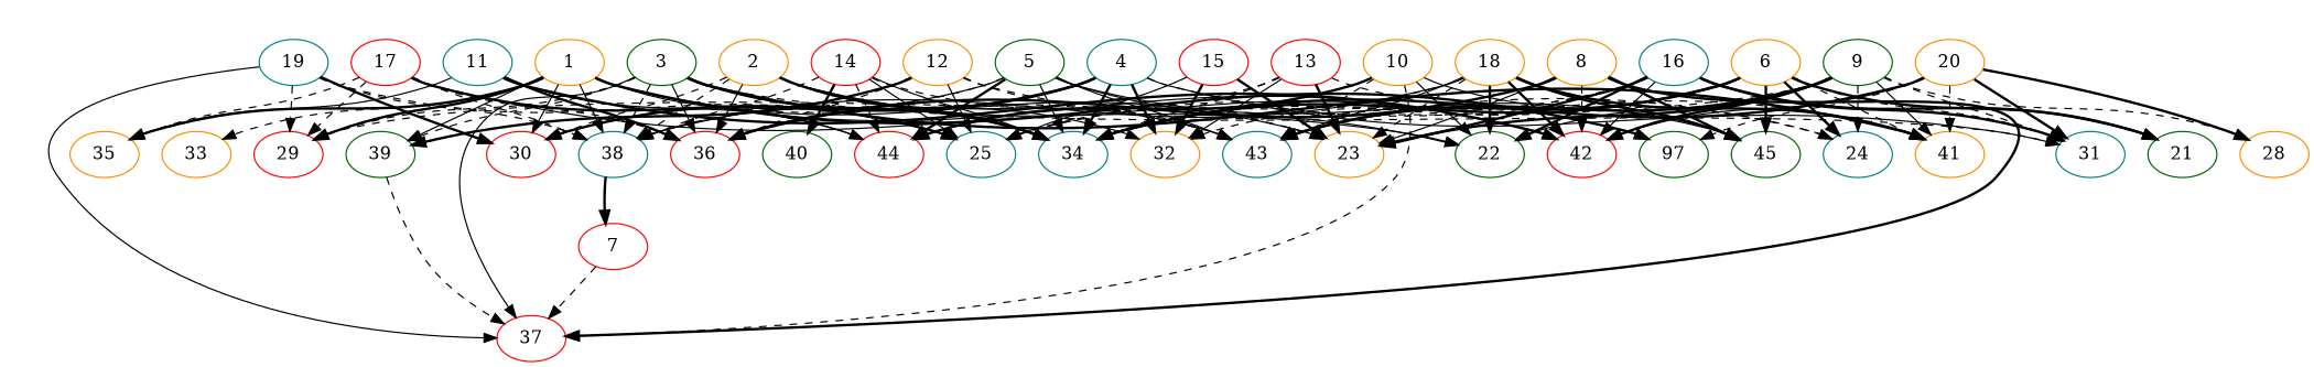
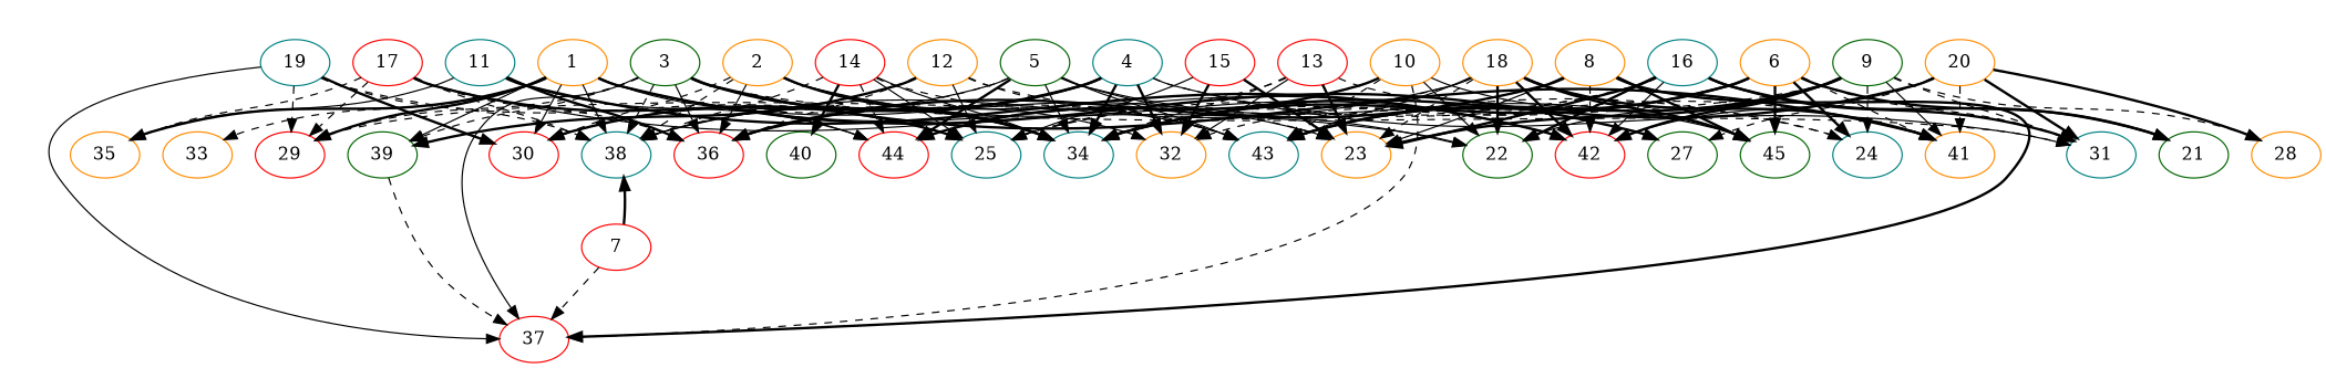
  digraph {
    node [alpha=0.14 color=darkorange]
    edge [style=dashed]
    1 [alpha=0.00 expect_size=29471744]
    23 [alpha=0.10 expect_size=5261312]
-   27 [alpha=0.13 color=darkgreen expect_size=44491776 label=97]
+   27 [alpha=0.13 color=darkgreen expect_size=44491776]
    29 [color=red expect_size=31300608]
    30 [color=red expect_size=19828736]
    33 [alpha=0.17 expect_size=17440768]
    34 [color=teal expect_size=41849856]
    35 [alpha=0.17 expect_size=11346944]
    38 [color=teal expect_size=52155392]
    39 [alpha=0.19 color=darkgreen expect_size=33750016]
    42 [alpha=0.10 color=red expect_size=22553600]
    43 [alpha=0.11 color=teal expect_size=5383168]
    44 [alpha=0.01 color=red expect_size=45674496]
    37 [alpha=0.09 color=red expect_size=21798912]
    2 [alpha=0.07 expect_size=49093632]
    36 [alpha=0.18 color=red expect_size=21196800]
    3 [color=darkgreen expect_size=47175680]
    31 [alpha=0.07 color=teal expect_size=49321984]
    32 [alpha=0.13 expect_size=49637376]
    41 [alpha=0.08 expect_size=52332544]
    4 [alpha=0.12 color=teal expect_size=35279872]
    5 [color=darkgreen expect_size=6135808]
    22 [alpha=0.06 color=darkgreen expect_size=8045568]
    45 [alpha=0.01 color=darkgreen expect_size=32282624]
    6 [alpha=0.11 expect_size=50014208]
    21 [alpha=0.00 color=darkgreen expect_size=31819776]
    24 [alpha=0.07 color=teal expect_size=26868736]
    25 [alpha=0.04 color=teal expect_size=26524672]
    7 [alpha=0.04 color=red expect_size=44242944]
    8 [alpha=0.06 expect_size=21100544]
    9 [alpha=0.04 color=darkgreen expect_size=9994240]
    28 [alpha=0.12 expect_size=37456896]
    10 [alpha=0.07 expect_size=51104768]
    11 [alpha=0.10 color=teal expect_size=34170880]
    12 [alpha=0.19 expect_size=34256896]
    13 [alpha=0.09 color=red expect_size=50093056]
    14 [alpha=0.20 color=red expect_size=35655680]
    40 [alpha=0.08 color=darkgreen expect_size=18522112]
    15 [alpha=0.00 color=red expect_size=17057792]
    16 [alpha=0.07 color=teal expect_size=50065408]
    17 [alpha=0.17 color=red expect_size=29219840]
    18 [alpha=0.17 expect_size=37739520]
    19 [alpha=0.15 color=teal expect_size=52042752]
    20 [alpha=0.13 expect_size=14150656]
    1 -> 23 [style=solid]
    1 -> 27 [style=bold]
    1 -> 29 [style=bold]
    1 -> 30 [style=solid]
    1 -> 33
    1 -> 34 [style=solid]
    1 -> 35 [style=bold]
    1 -> 38 [style=solid]
    1 -> 39 [style=solid]
    1 -> 42 [style=solid]
    1 -> 43
    1 -> 44 [style=solid]
    39 -> 37
    2 -> 30
    2 -> 34 [style=bold]
    2 -> 38
    2 -> 42 [style=solid]
    2 -> 43 [style=solid]
    2 -> 36 [style=solid]
    3 -> 29
    3 -> 34 [style=bold]
    3 -> 38
    3 -> 39
    3 -> 37 [style=solid]
    3 -> 36 [style=solid]
    3 -> 31
    3 -> 32 [style=solid]
    3 -> 41 [style=bold]
    4 -> 30 [style=bold]
    4 -> 34 [style=bold]
    4 -> 38 [style=solid]
    4 -> 36 [style=bold]
    4 -> 31 [style=solid]
    4 -> 32 [style=bold]
    4 -> 41
    5 -> 30 [style=solid]
    5 -> 34 [style=solid]
    5 -> 38
    5 -> 43 [style=solid]
    5 -> 44 [style=bold]
    5 -> 22 [style=solid]
    5 -> 45 [style=solid]
    6 -> 34 [style=bold]
    6 -> 43 [style=bold]
    6 -> 31
    6 -> 41
    6 -> 45 [style=bold]
    6 -> 21 [style=bold]
    6 -> 24 [style=bold]
    6 -> 25
-   38 -> 7 [style=bold]
+   7 -> 38 [style=bold]
    7 -> 37
    8 -> 23 [style=solid]
    8 -> 42
    8 -> 37 [style=bold]
    8 -> 36 [style=bold]
    8 -> 45 [style=bold]
    9 -> 23 [style=bold]
    9 -> 29
    9 -> 42 [style=bold]
    9 -> 43 [style=bold]
    9 -> 31
    9 -> 41 [style=solid]
    9 -> 22 [style=solid]
    9 -> 24
    9 -> 28
    10 -> 43
    10 -> 44 [style=bold]
    10 -> 37
    10 -> 22 [style=solid]
    10 -> 45 [style=solid]
    10 -> 25
    11 -> 35 [style=solid]
    11 -> 42 [style=bold]
    11 -> 44 [style=solid]
    11 -> 36 [style=bold]
    12 -> 39 [style=bold]
    12 -> 43
    12 -> 36
    12 -> 24
    12 -> 25 [style=solid]
    13 -> 23 [style=bold]
    13 -> 34
    13 -> 44
    13 -> 32 [style=solid]
    13 -> 24
    14 -> 23
    14 -> 34 [style=solid]
    14 -> 38
    14 -> 44
    14 -> 25 [style=solid]
    14 -> 40 [style=bold]
    15 -> 23 [style=bold]
    15 -> 32 [style=bold]
    15 -> 25 [style=solid]
    16 -> 23 [style=bold]
    16 -> 34
    16 -> 42 [style=solid]
    16 -> 31 [style=bold]
    16 -> 32
    16 -> 22 [style=bold]
    16 -> 21 [style=bold]
    17 -> 29
    17 -> 35
    17 -> 38
    17 -> 36
    17 -> 22 [style=solid]
    17 -> 25 [style=bold]
    18 -> 23
    18 -> 38 [style=solid]
    18 -> 42 [style=bold]
    18 -> 43 [style=solid]
    18 -> 41 [style=bold]
    18 -> 22 [style=bold]
    18 -> 45 [style=bold]
    18 -> 25
    19 -> 29
    19 -> 30 [style=bold]
    19 -> 38
    19 -> 37 [style=solid]
    19 -> 25
    20 -> 27
    20 -> 34 [style=bold]
    20 -> 42 [style=solid]
    20 -> 31 [style=bold]
    20 -> 41
    20 -> 28 [style=bold]
  }
